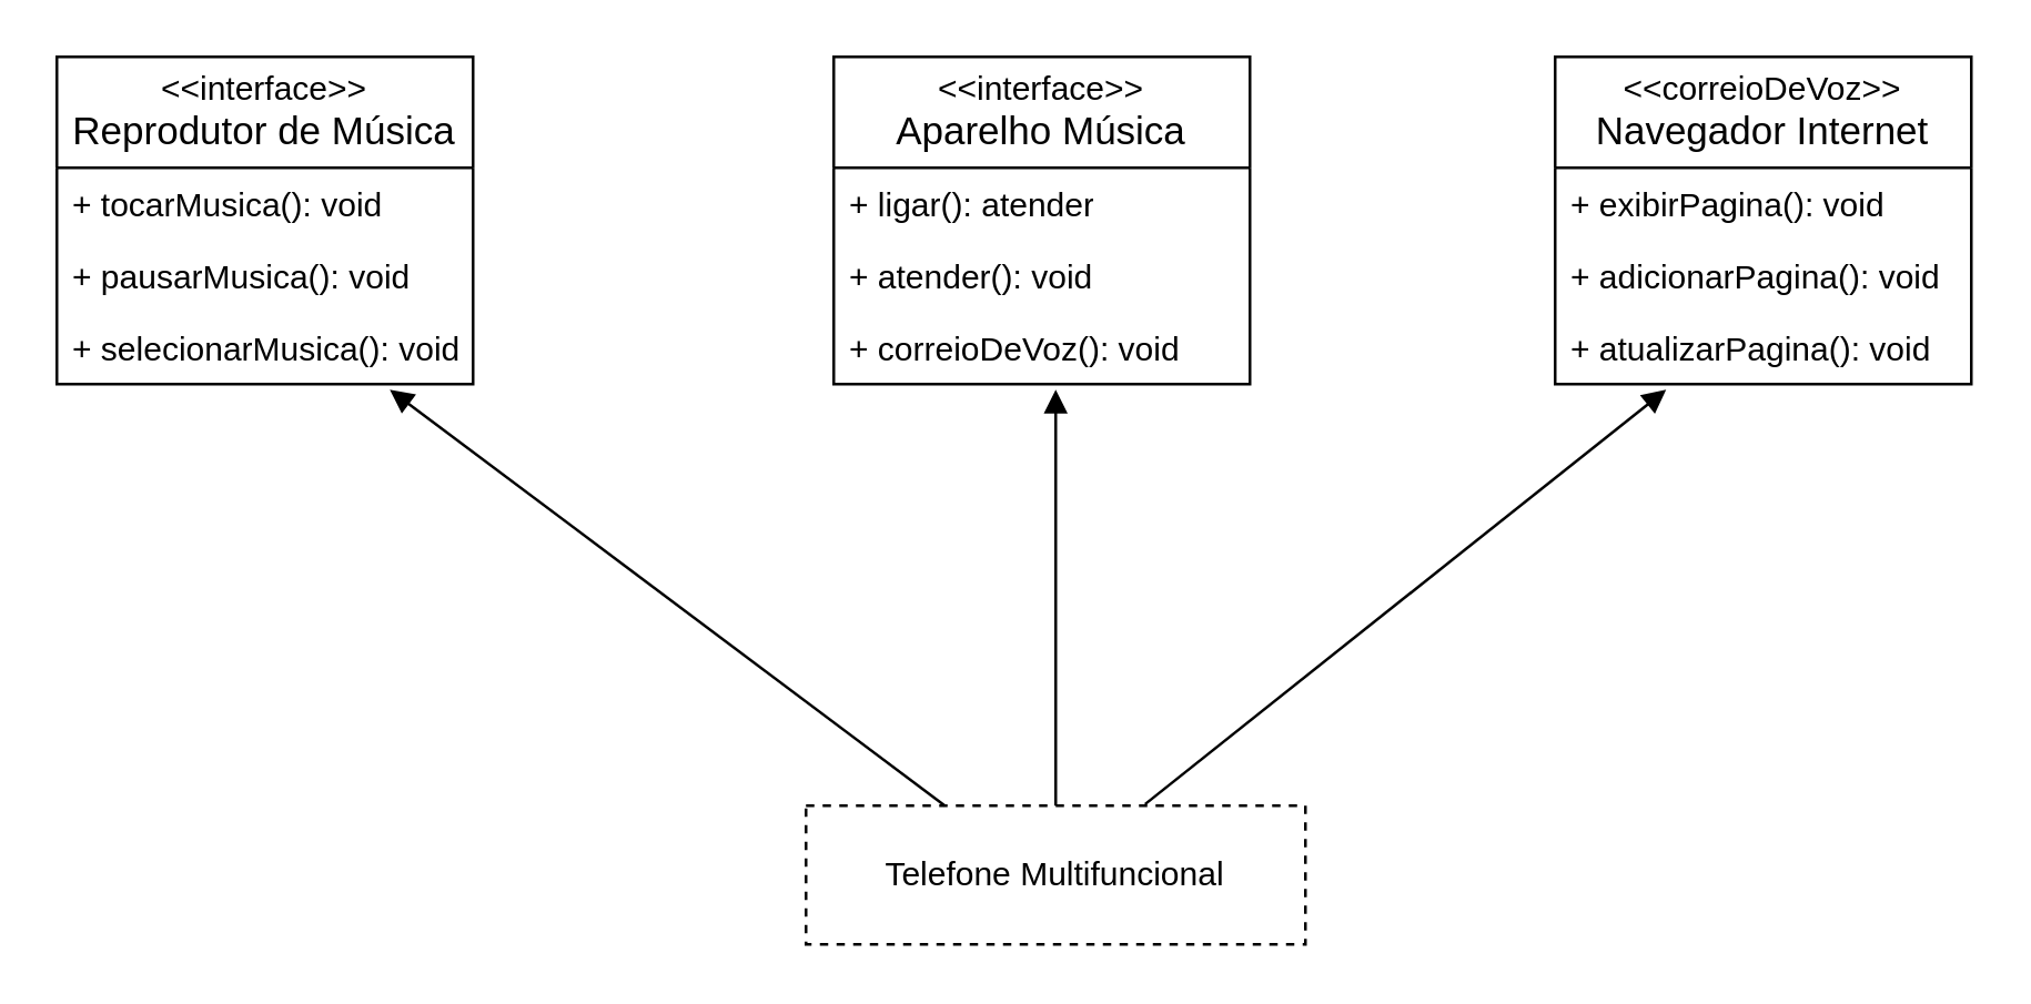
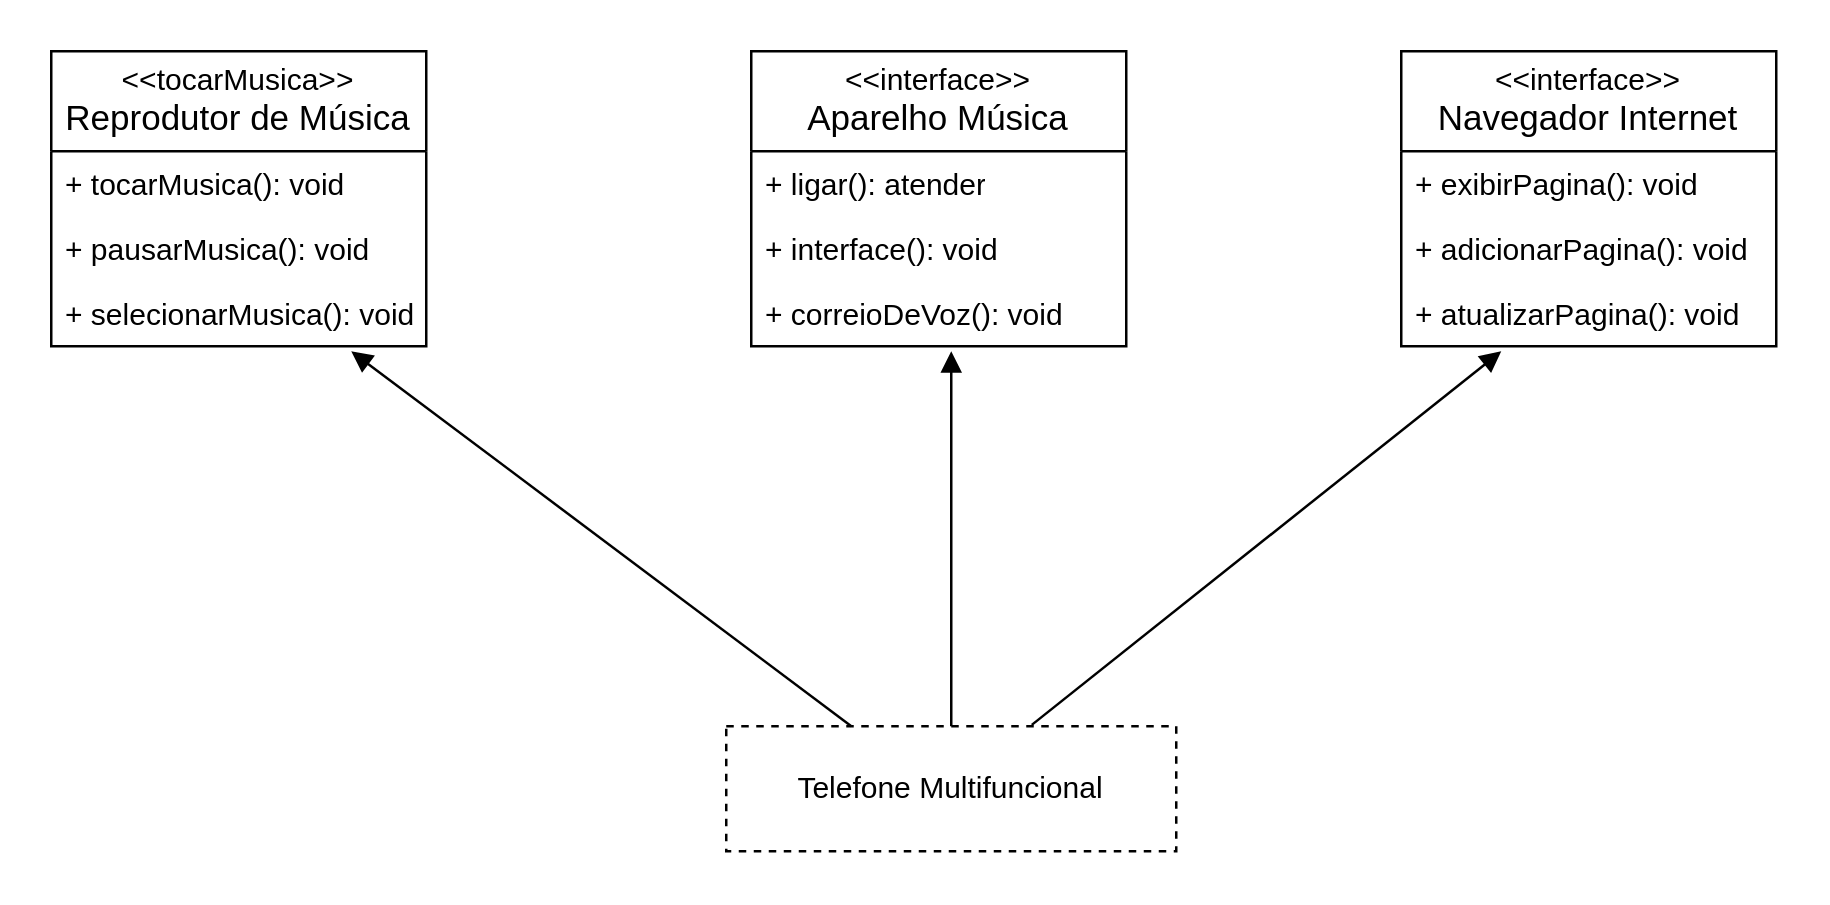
  <mxCell id="0" />
  <mxCell id="1" parent="0" />
- <mxCell id="2" value="&amp;lt;&amp;lt;interface&amp;gt;&amp;gt;&lt;br style=&quot;border-color: var(--border-color); font-size: 14px;&quot;&gt;&lt;span style=&quot;border-color: var(--border-color); font-size: 14px;&quot;&gt;Reprodutor de Música&lt;/span&gt;" style="swimlane;fontStyle=0;childLayout=stackLayout;horizontal=1;startSize=40;fillColor=none;horizontalStack=0;resizeParent=1;resizeParentMax=0;resizeLast=0;collapsible=1;marginBottom=0;whiteSpace=wrap;html=1;" vertex="1" parent="1"><mxGeometry x="20" y="20" width="150" height="118" as="geometry" /></mxCell>
+ <mxCell id="2" value="&amp;lt;&amp;lt;tocarMusica&amp;gt;&amp;gt;&lt;br style=&quot;border-color: var(--border-color); font-size: 14px;&quot;&gt;&lt;span style=&quot;border-color: var(--border-color); font-size: 14px;&quot;&gt;Reprodutor de Música&lt;/span&gt;" style="swimlane;fontStyle=0;childLayout=stackLayout;horizontal=1;startSize=40;fillColor=none;horizontalStack=0;resizeParent=1;resizeParentMax=0;resizeLast=0;collapsible=1;marginBottom=0;whiteSpace=wrap;html=1;" vertex="1" parent="1"><mxGeometry x="20" y="20" width="150" height="118" as="geometry" /></mxCell>
  <mxCell id="3" value="+ tocarMusica(): void" style="text;strokeColor=none;fillColor=none;align=left;verticalAlign=top;spacingLeft=4;spacingRight=4;overflow=hidden;rotatable=0;points=[[0,0.5],[1,0.5]];portConstraint=eastwest;whiteSpace=wrap;html=1;" vertex="1" parent="2"><mxGeometry y="40" width="150" height="26" as="geometry" /></mxCell>
  <mxCell id="4" value="+ pausarMusica(): void" style="text;strokeColor=none;fillColor=none;align=left;verticalAlign=top;spacingLeft=4;spacingRight=4;overflow=hidden;rotatable=0;points=[[0,0.5],[1,0.5]];portConstraint=eastwest;whiteSpace=wrap;html=1;" vertex="1" parent="2"><mxGeometry y="66" width="150" height="26" as="geometry" /></mxCell>
  <mxCell id="5" value="+ selecionarMusica(): void" style="text;strokeColor=none;fillColor=none;align=left;verticalAlign=top;spacingLeft=4;spacingRight=4;overflow=hidden;rotatable=0;points=[[0,0.5],[1,0.5]];portConstraint=eastwest;whiteSpace=wrap;html=1;" vertex="1" parent="2"><mxGeometry y="92" width="150" height="26" as="geometry" /></mxCell>
  <mxCell id="6" value="&amp;lt;&amp;lt;interface&amp;gt;&amp;gt;&lt;br style=&quot;border-color: var(--border-color); font-size: 14px;&quot;&gt;&lt;span style=&quot;border-color: var(--border-color); font-size: 14px;&quot;&gt;Aparelho Música&lt;/span&gt;" style="swimlane;fontStyle=0;childLayout=stackLayout;horizontal=1;startSize=40;fillColor=none;horizontalStack=0;resizeParent=1;resizeParentMax=0;resizeLast=0;collapsible=1;marginBottom=0;whiteSpace=wrap;html=1;" vertex="1" parent="1"><mxGeometry x="300" y="20" width="150" height="118" as="geometry" /></mxCell>
  <mxCell id="7" value="+ ligar(): atender" style="text;strokeColor=none;fillColor=none;align=left;verticalAlign=top;spacingLeft=4;spacingRight=4;overflow=hidden;rotatable=0;points=[[0,0.5],[1,0.5]];portConstraint=eastwest;whiteSpace=wrap;html=1;" vertex="1" parent="6"><mxGeometry y="40" width="150" height="26" as="geometry" /></mxCell>
- <mxCell id="8" value="+ atender(): void" style="text;strokeColor=none;fillColor=none;align=left;verticalAlign=top;spacingLeft=4;spacingRight=4;overflow=hidden;rotatable=0;points=[[0,0.5],[1,0.5]];portConstraint=eastwest;whiteSpace=wrap;html=1;" vertex="1" parent="6"><mxGeometry y="66" width="150" height="26" as="geometry" /></mxCell>
+ <mxCell id="8" value="+ interface(): void" style="text;strokeColor=none;fillColor=none;align=left;verticalAlign=top;spacingLeft=4;spacingRight=4;overflow=hidden;rotatable=0;points=[[0,0.5],[1,0.5]];portConstraint=eastwest;whiteSpace=wrap;html=1;" vertex="1" parent="6"><mxGeometry y="66" width="150" height="26" as="geometry" /></mxCell>
  <mxCell id="9" value="+ correioDeVoz(): void" style="text;strokeColor=none;fillColor=none;align=left;verticalAlign=top;spacingLeft=4;spacingRight=4;overflow=hidden;rotatable=0;points=[[0,0.5],[1,0.5]];portConstraint=eastwest;whiteSpace=wrap;html=1;" vertex="1" parent="6"><mxGeometry y="92" width="150" height="26" as="geometry" /></mxCell>
- <mxCell id="10" value="&amp;lt;&amp;lt;correioDeVoz&amp;gt;&amp;gt;&lt;br style=&quot;border-color: var(--border-color); font-size: 14px;&quot;&gt;&lt;span style=&quot;border-color: var(--border-color); font-size: 14px;&quot;&gt;Navegador Internet&lt;/span&gt;" style="swimlane;fontStyle=0;childLayout=stackLayout;horizontal=1;startSize=40;fillColor=none;horizontalStack=0;resizeParent=1;resizeParentMax=0;resizeLast=0;collapsible=1;marginBottom=0;whiteSpace=wrap;html=1;" vertex="1" parent="1"><mxGeometry x="560" y="20" width="150" height="118" as="geometry" /></mxCell>
+ <mxCell id="10" value="&amp;lt;&amp;lt;interface&amp;gt;&amp;gt;&lt;br style=&quot;border-color: var(--border-color); font-size: 14px;&quot;&gt;&lt;span style=&quot;border-color: var(--border-color); font-size: 14px;&quot;&gt;Navegador Internet&lt;/span&gt;" style="swimlane;fontStyle=0;childLayout=stackLayout;horizontal=1;startSize=40;fillColor=none;horizontalStack=0;resizeParent=1;resizeParentMax=0;resizeLast=0;collapsible=1;marginBottom=0;whiteSpace=wrap;html=1;" vertex="1" parent="1"><mxGeometry x="560" y="20" width="150" height="118" as="geometry" /></mxCell>
  <mxCell id="11" value="+ exibirPagina(): void" style="text;strokeColor=none;fillColor=none;align=left;verticalAlign=top;spacingLeft=4;spacingRight=4;overflow=hidden;rotatable=0;points=[[0,0.5],[1,0.5]];portConstraint=eastwest;whiteSpace=wrap;html=1;" vertex="1" parent="10"><mxGeometry y="40" width="150" height="26" as="geometry" /></mxCell>
  <mxCell id="12" value="+ adicionarPagina(): void" style="text;strokeColor=none;fillColor=none;align=left;verticalAlign=top;spacingLeft=4;spacingRight=4;overflow=hidden;rotatable=0;points=[[0,0.5],[1,0.5]];portConstraint=eastwest;whiteSpace=wrap;html=1;" vertex="1" parent="10"><mxGeometry y="66" width="150" height="26" as="geometry" /></mxCell>
  <mxCell id="13" value="+ atualizarPagina(): void" style="text;strokeColor=none;fillColor=none;align=left;verticalAlign=top;spacingLeft=4;spacingRight=4;overflow=hidden;rotatable=0;points=[[0,0.5],[1,0.5]];portConstraint=eastwest;whiteSpace=wrap;html=1;" vertex="1" parent="10"><mxGeometry y="92" width="150" height="26" as="geometry" /></mxCell>
  <mxCell id="14" value="Telefone Multifuncional" style="html=1;whiteSpace=wrap;dashed=1;" vertex="1" parent="1"><mxGeometry x="290" y="290" width="180" height="50" as="geometry" /></mxCell>
  <mxCell id="15" value="" style="endArrow=block;endFill=1;html=1;align=left;verticalAlign=top;rounded=0;exitX=0.278;exitY=0;exitDx=0;exitDy=0;exitPerimeter=0;" edge="1" parent="1" source="14"><mxGeometry x="-1" relative="1" as="geometry"><mxPoint x="330" y="260" as="sourcePoint" /><mxPoint x="140" y="140" as="targetPoint" /></mxGeometry></mxCell>
  <mxCell id="16" value="" style="endArrow=block;endFill=1;html=1;edgeStyle=orthogonalEdgeStyle;align=left;verticalAlign=top;rounded=0;exitX=0.5;exitY=0;exitDx=0;exitDy=0;" edge="1" parent="1" source="14"><mxGeometry x="-1" relative="1" as="geometry"><mxPoint x="280" y="240" as="sourcePoint" /><mxPoint x="380" y="140" as="targetPoint" /></mxGeometry></mxCell>
  <mxCell id="17" value="" style="endArrow=block;endFill=1;html=1;align=left;verticalAlign=top;rounded=0;exitX=0.679;exitY=-0.011;exitDx=0;exitDy=0;exitPerimeter=0;" edge="1" parent="1" source="14"><mxGeometry x="-1" relative="1" as="geometry"><mxPoint x="420" y="280" as="sourcePoint" /><mxPoint x="600" y="140" as="targetPoint" /></mxGeometry></mxCell>
